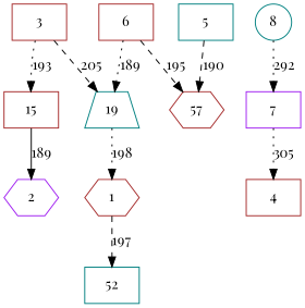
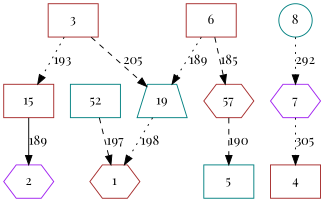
  digraph {
    fontname="Playfair Display"
    node [color=brown fontname="Playfair Display" shape=box]
    edge [fontname="Playfair Display" style=dotted]
    19 [color=teal shape=trapezium]
    3
    15
    1 [shape=hexagon]
    2 [color=purple shape=hexagon]
    52 [color=teal]
    6
    57 [shape=hexagon]
    8 [color=teal shape=circle]
-   7 [color=purple]
+   7 [color=purple shape=hexagon]
    4
    5 [color=teal]
    19 -> 1 [label=198]
    3 -> 19 [label=205 style=dashed]
    3 -> 15 [label=193]
    15 -> 2 [label=189 style=solid]
-   1 -> 52 [label=197 style=dashed]
+   52 -> 1 [label=197 style=dashed]
    6 -> 19 [label=189]
-   6 -> 57 [label=195 style=dashed]
-   5 -> 57 [label=190 style=dashed]
+   6 -> 57 [label=185 style=dashed]
+   57 -> 5 [label=190 style=dashed]
    8 -> 7 [label=292]
    7 -> 4 [label=305]
  }
